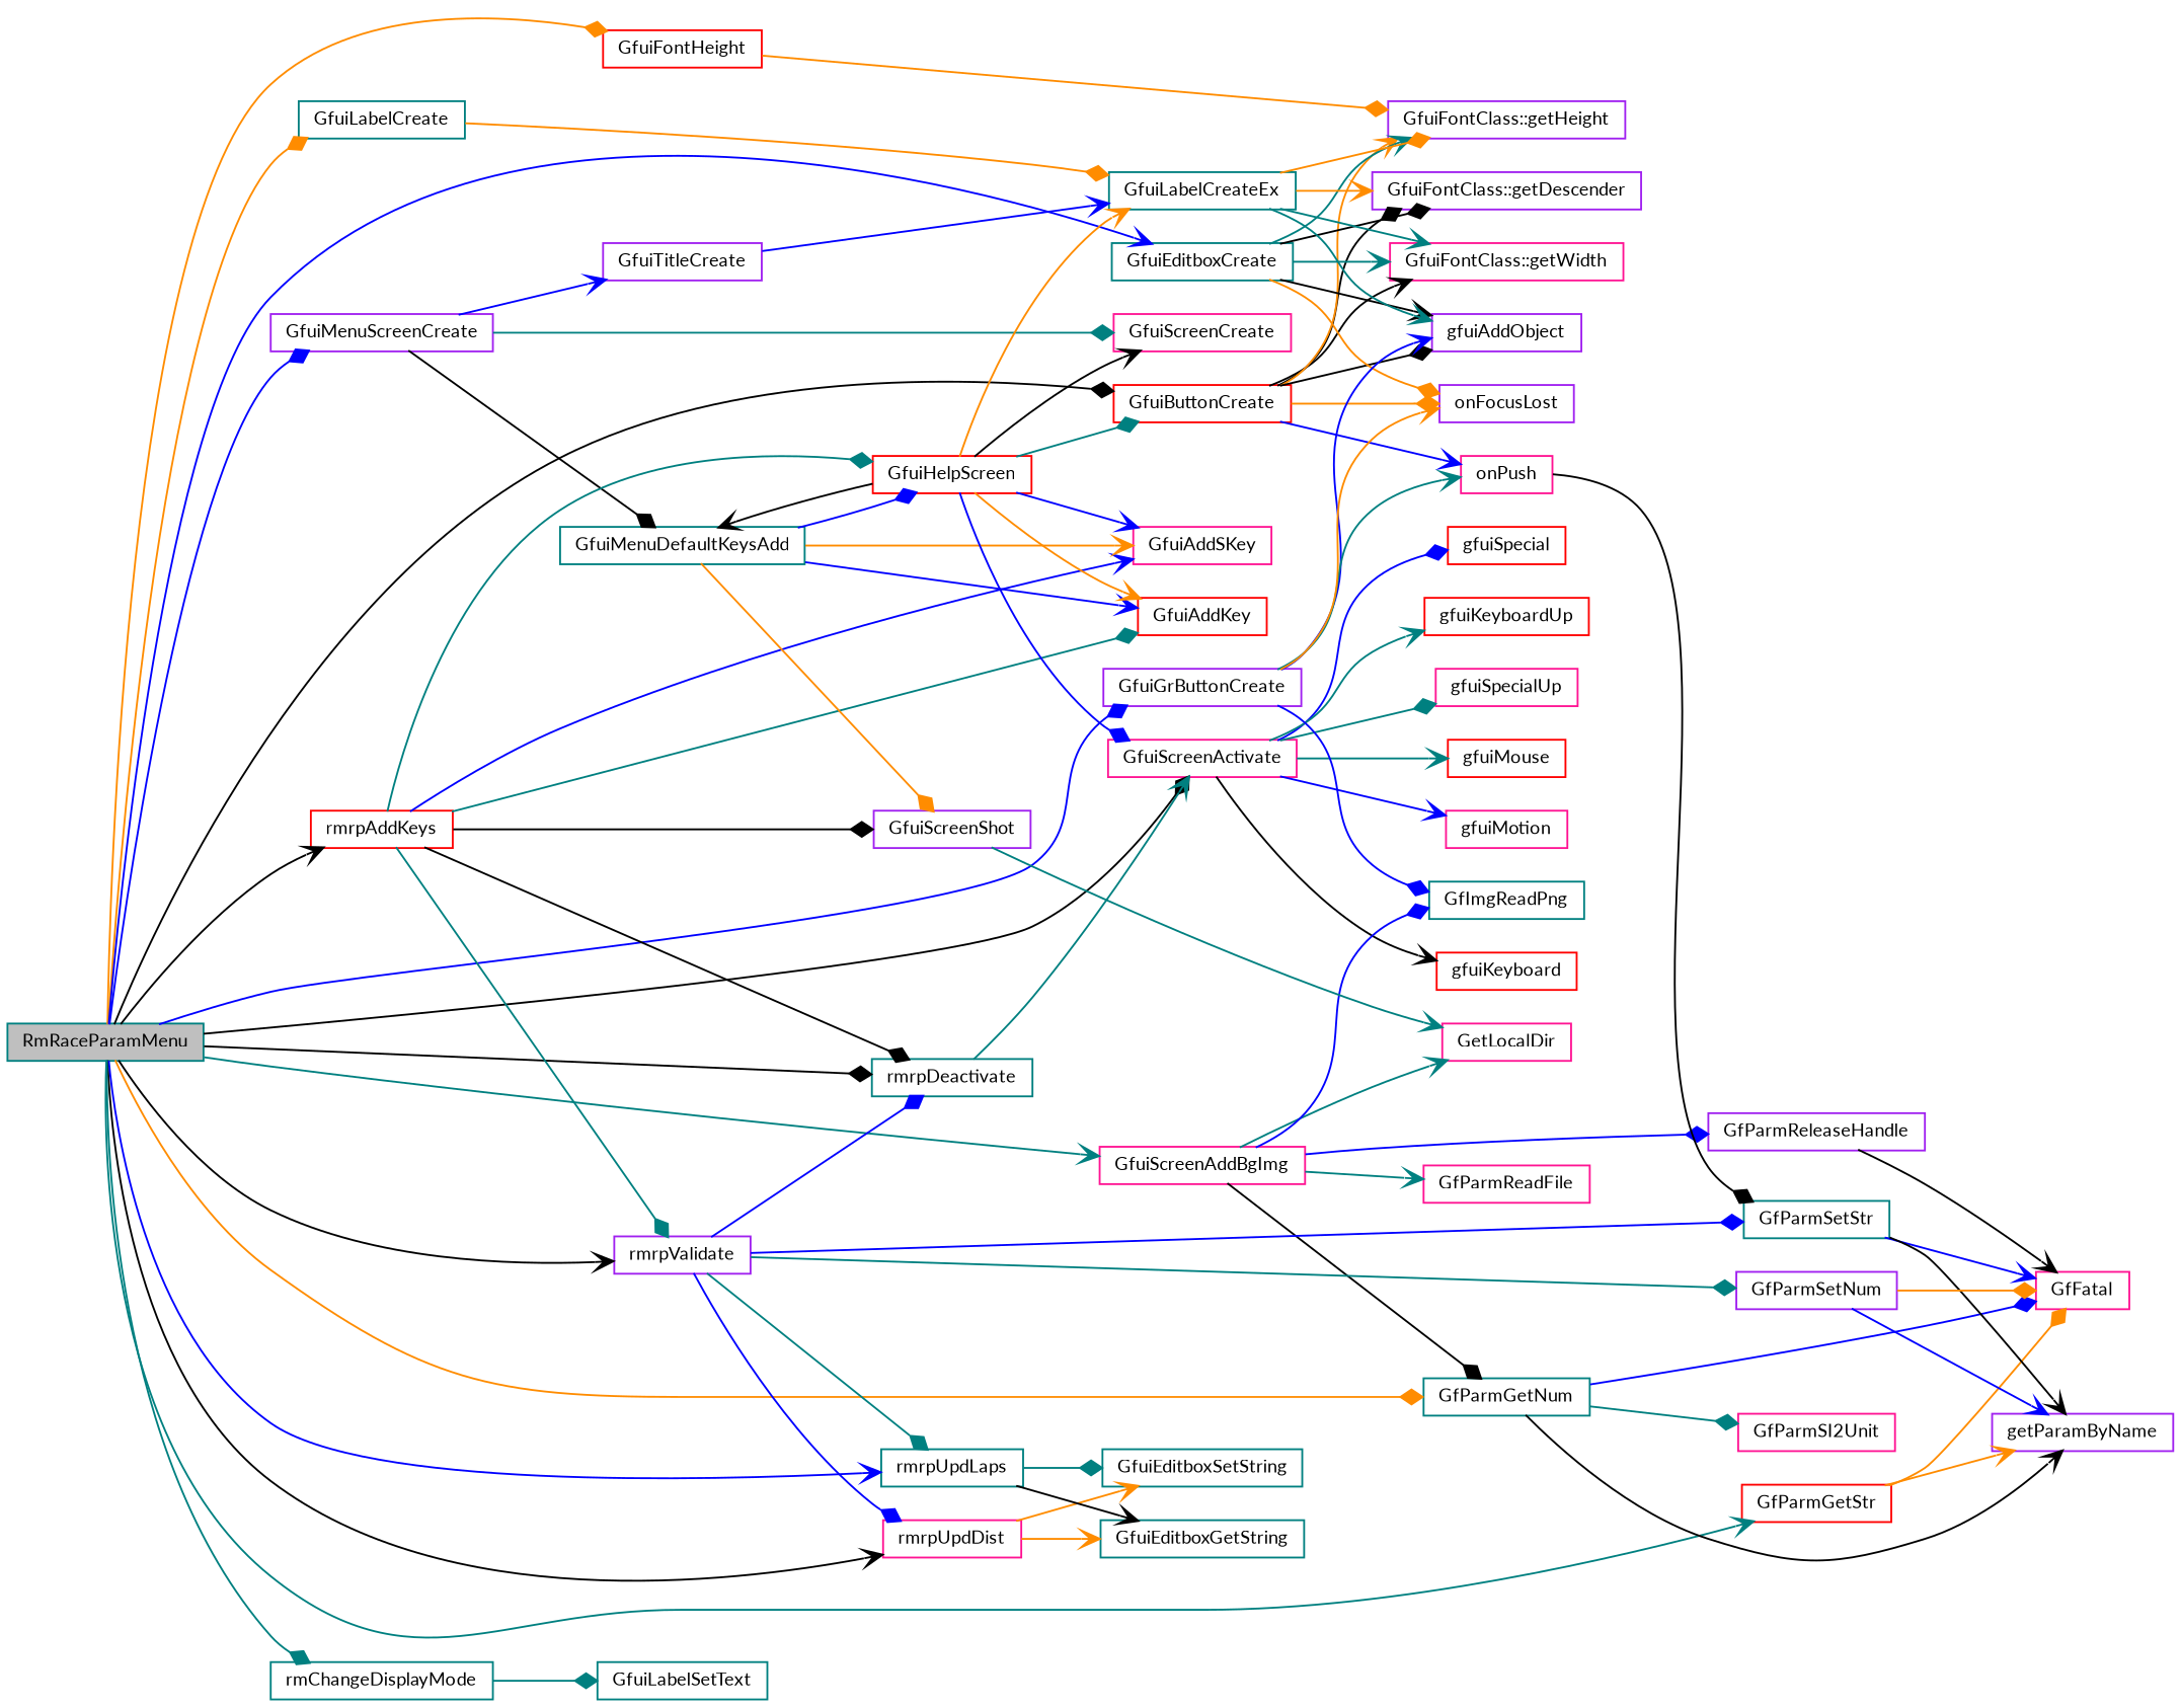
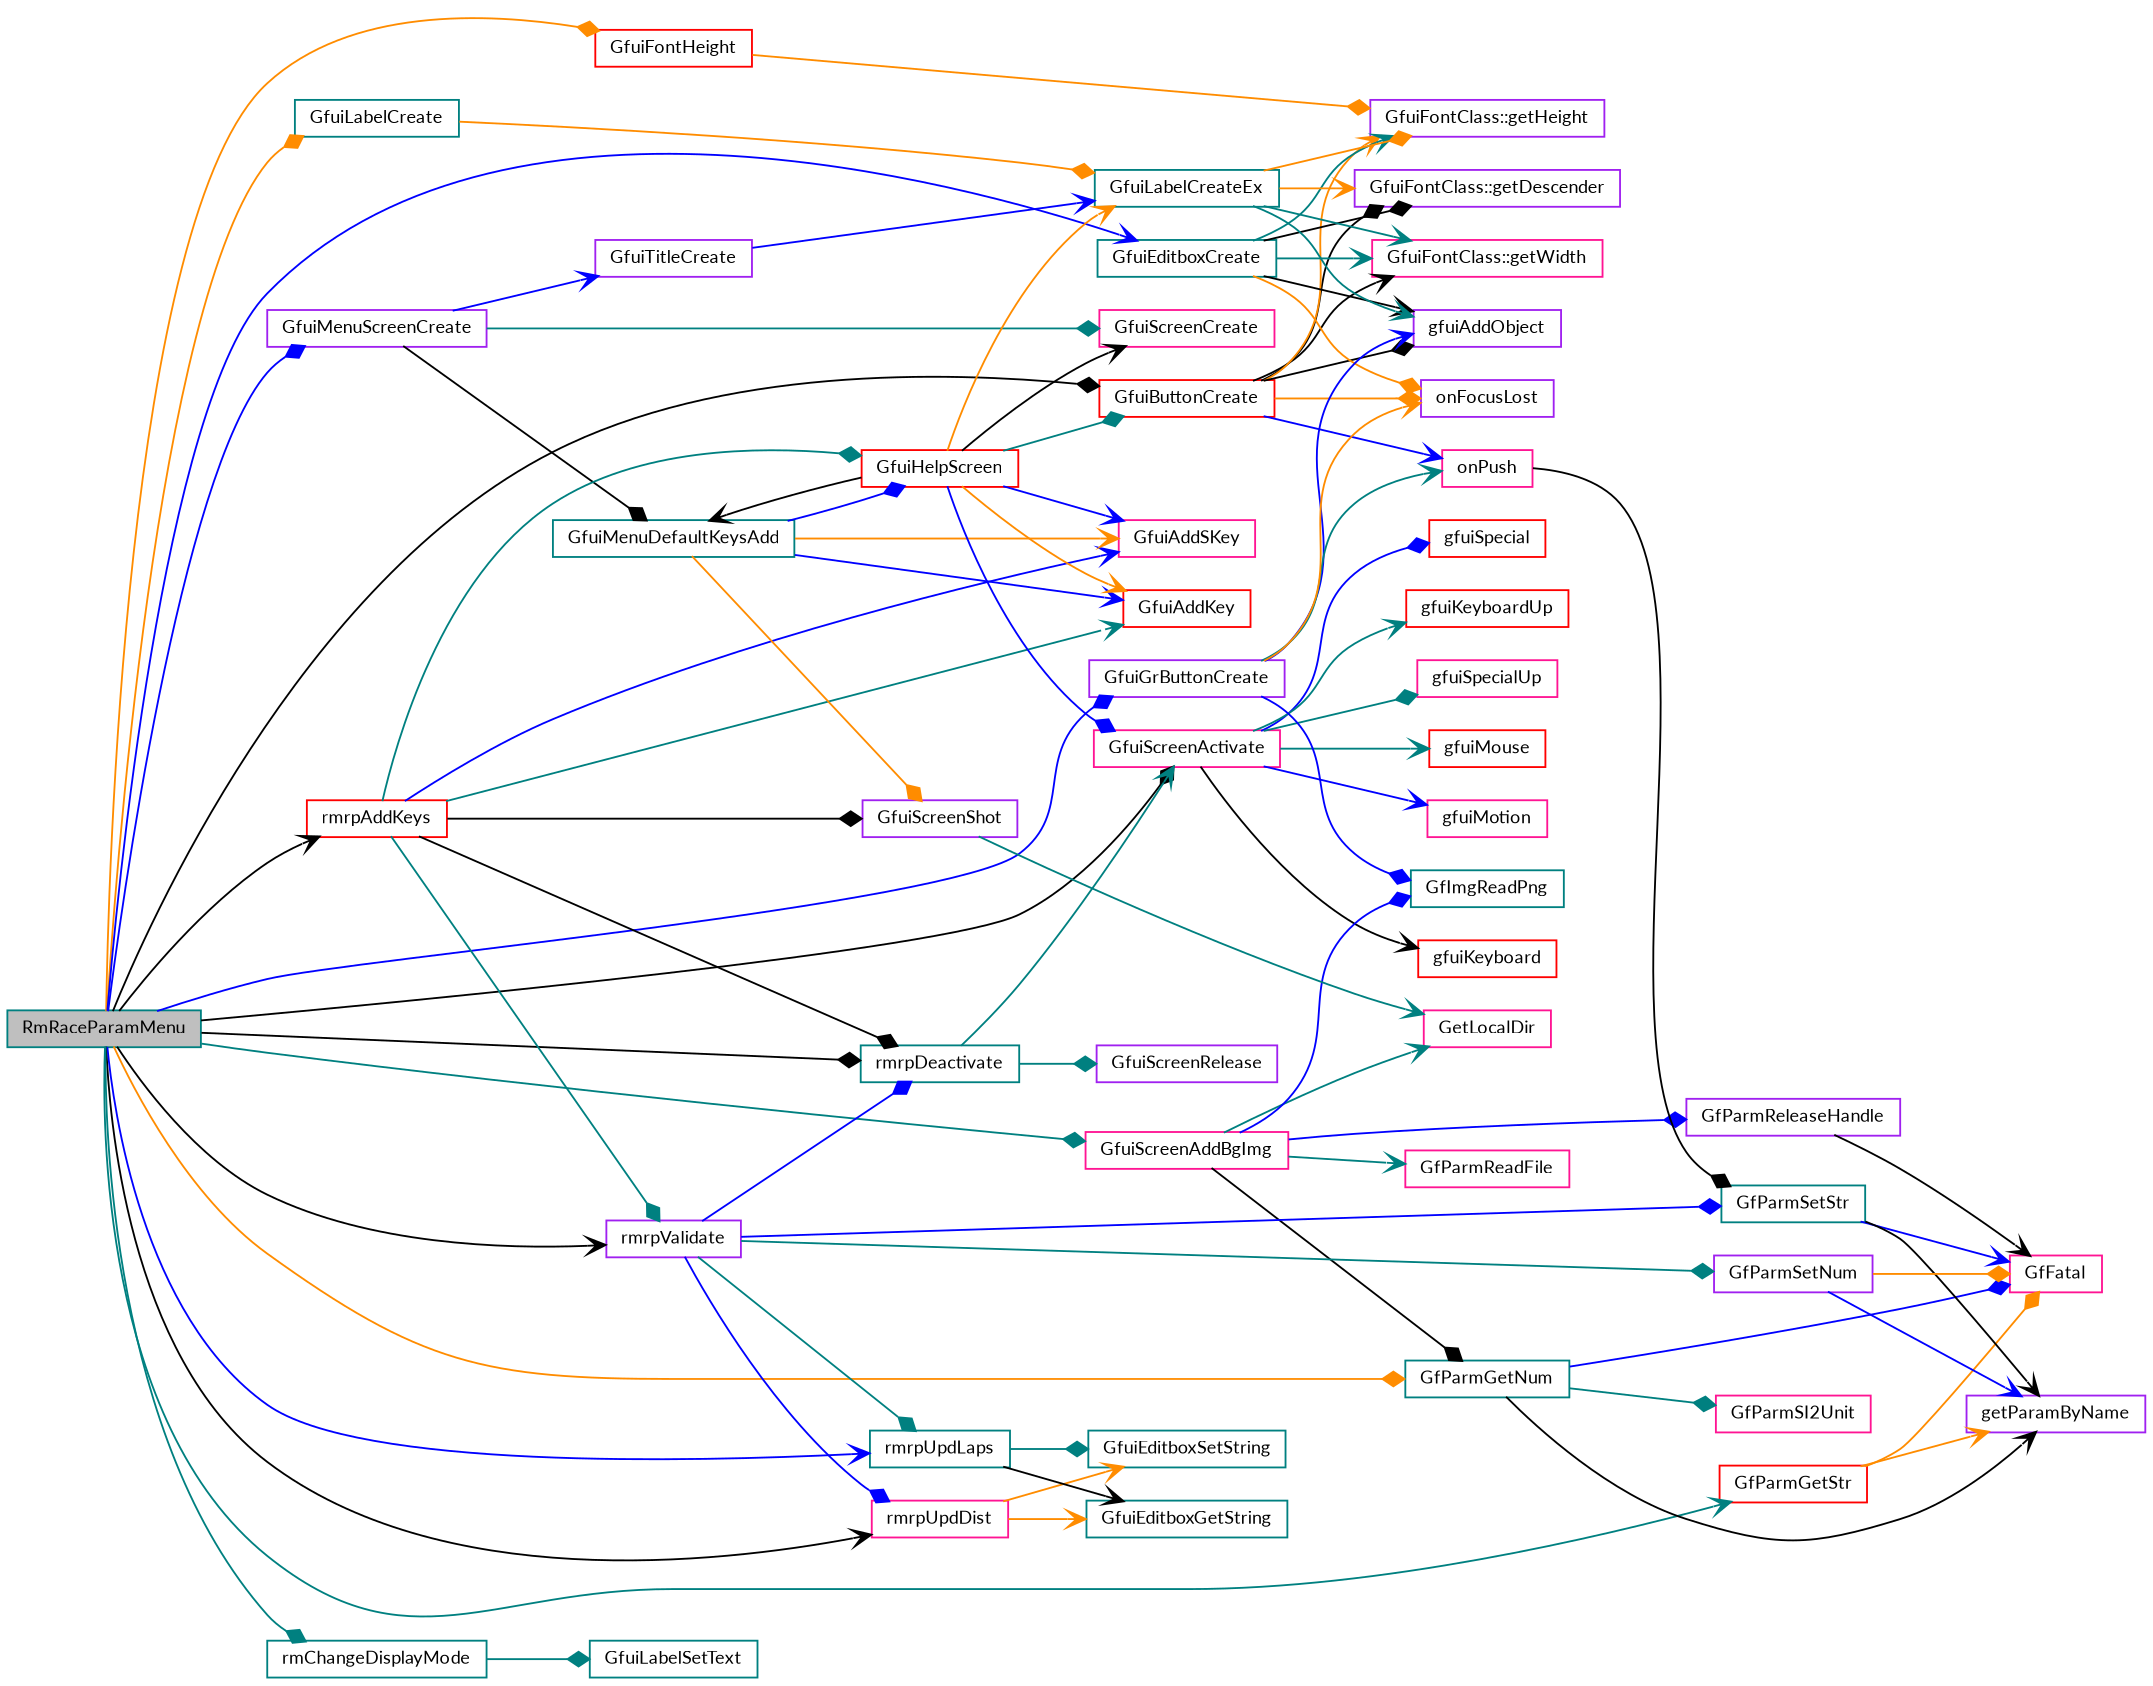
  digraph {
    fontname=Lato
    rankdir=LR
    node [color=teal fillcolor=white fontname=Lato fontsize=10 shape=record style=filled]
    edge [arrowhead=diamond color=teal fontname=Lato fontsize=10 labelfontname=Helvetica labelfontsize=10 style=solid]
    n1 [fillcolor=grey75 fontcolor=black height=0.2 label=RmRaceParamMenu width=0.4]
    n2 [color=purple height=0.2 label=GfuiMenuScreenCreate width=0.4]
    n3 [color=red height=0.2 label=GfuiButtonCreate width=0.4]
    n4 [color=deeppink height=0.2 label=GfuiScreenActivate width=0.4]
    n5 [color=deeppink height=0.2 label=GfuiScreenAddBgImg width=0.4]
    n6 [height=0.2 label=GfParmGetNum width=0.4]
    n7 [color=red height=0.2 label=GfuiFontHeight width=0.4]
    n8 [height=0.2 label=GfuiLabelCreate width=0.4]
    n9 [height=0.2 label=GfuiEditboxCreate width=0.4]
    n10 [color=deeppink height=0.2 label=rmrpUpdDist width=0.4]
    n11 [height=0.2 label=rmrpUpdLaps width=0.4]
    n12 [color=purple height=0.2 label=GfuiGrButtonCreate width=0.4]
    n13 [height=0.2 label=rmChangeDisplayMode width=0.4]
    n14 [color=red height=0.2 label=GfParmGetStr width=0.4]
    n15 [color=purple height=0.2 label=rmrpValidate width=0.4]
    n16 [height=0.2 label=rmrpDeactivate width=0.4]
    n17 [color=red height=0.2 label=rmrpAddKeys width=0.4]
    n18 [color=deeppink height=0.2 label=GfuiScreenCreate width=0.4]
    n19 [color=purple height=0.2 label=GfuiTitleCreate width=0.4]
    n20 [height=0.2 label=GfuiMenuDefaultKeysAdd width=0.4]
    n21 [color=deeppink height=0.2 label="GfuiFontClass::getWidth" width=0.4]
    n22 [color=purple height=0.2 label="GfuiFontClass::getDescender" width=0.4]
    n23 [color=purple height=0.2 label="GfuiFontClass::getHeight" width=0.4]
    n24 [color=purple height=0.2 label=gfuiAddObject width=0.4]
    n25 [color=deeppink height=0.2 label=onPush width=0.4]
    n26 [color=purple height=0.2 label=onFocusLost width=0.4]
    n27 [color=red height=0.2 label=gfuiKeyboard width=0.4]
    n28 [color=red height=0.2 label=gfuiSpecial width=0.4]
    n29 [color=red height=0.2 label=gfuiKeyboardUp width=0.4]
    n30 [color=deeppink height=0.2 label=gfuiSpecialUp width=0.4]
    n31 [color=red height=0.2 label=gfuiMouse width=0.4]
    n32 [color=deeppink height=0.2 label=gfuiMotion width=0.4]
    n33 [color=deeppink height=0.2 label=GetLocalDir width=0.4]
    n34 [color=deeppink height=0.2 label=GfParmReadFile width=0.4]
    n35 [height=0.2 label=GfImgReadPng width=0.4]
    n36 [color=purple height=0.2 label=GfParmReleaseHandle width=0.4]
    n37 [color=deeppink height=0.2 label=GfFatal width=0.4]
    n38 [color=purple height=0.2 label=getParamByName width=0.4]
    n39 [color=deeppink height=0.2 label=GfParmSI2Unit width=0.4]
    n40 [height=0.2 label=GfuiLabelCreateEx width=0.4]
    n41 [height=0.2 label=GfuiEditboxGetString width=0.4]
    n42 [height=0.2 label=GfuiEditboxSetString width=0.4]
    n43 [height=0.2 label=GfuiLabelSetText width=0.4]
    n44 [height=0.2 label=GfParmSetStr width=0.4]
    n45 [color=purple height=0.2 label=GfParmSetNum width=0.4]
+   n46 [color=purple height=0.2 label=GfuiScreenRelease width=0.4]
    n47 [color=red height=0.2 label=GfuiAddKey width=0.4]
    n48 [color=deeppink height=0.2 label=GfuiAddSKey width=0.4]
    n49 [color=red height=0.2 label=GfuiHelpScreen width=0.4]
    n50 [color=purple height=0.2 label=GfuiScreenShot width=0.4]
    n1 -> n2 [color=blue]
    n1 -> n3 [color=black]
    n1 -> n4 [color=black]
-   n1 -> n5 [arrowhead=vee]
+   n1 -> n5
    n1 -> n6 [color=darkorange]
    n1 -> n7 [color=darkorange]
    n1 -> n8 [color=darkorange]
    n1 -> n9 [arrowhead=vee color=blue]
    n1 -> n10 [arrowhead=vee color=black]
    n1 -> n11 [arrowhead=vee color=blue]
    n1 -> n12 [color=blue]
    n1 -> n13
    n1 -> n14 [arrowhead=vee]
    n1 -> n15 [arrowhead=vee color=black]
    n1 -> n16 [color=black]
    n1 -> n17 [arrowhead=vee color=black]
    n2 -> n18
    n2 -> n19 [arrowhead=vee color=blue]
    n2 -> n20 [color=black]
    n3 -> n21 [arrowhead=vee color=black]
    n3 -> n22 [color=black]
    n3 -> n23 [arrowhead=vee color=darkorange]
    n3 -> n24 [color=black]
    n3 -> n25 [arrowhead=vee color=blue]
    n3 -> n26 [color=darkorange]
    n4 -> n27 [arrowhead=vee color=black]
    n4 -> n28 [color=blue]
    n4 -> n29 [arrowhead=vee]
    n4 -> n30
    n4 -> n31 [arrowhead=vee]
    n4 -> n32 [arrowhead=vee color=blue]
    n5 -> n6 [color=black]
    n5 -> n33 [arrowhead=vee]
    n5 -> n34 [arrowhead=vee]
    n5 -> n35 [color=blue]
    n5 -> n36 [color=blue]
    n6 -> n37 [color=blue]
    n6 -> n38 [arrowhead=vee color=black]
    n6 -> n39
    n7 -> n23 [color=darkorange]
    n8 -> n40 [color=darkorange]
    n9 -> n21 [arrowhead=vee]
    n9 -> n22 [color=black]
    n9 -> n23 [arrowhead=vee]
    n9 -> n24 [arrowhead=vee color=black]
    n9 -> n26 [color=darkorange]
    n10 -> n41 [arrowhead=vee color=darkorange]
    n10 -> n42 [arrowhead=vee color=darkorange]
    n11 -> n41 [arrowhead=vee color=black]
    n11 -> n42
    n12 -> n24 [arrowhead=vee color=blue]
    n12 -> n25 [arrowhead=vee]
    n12 -> n26 [arrowhead=vee color=darkorange]
    n12 -> n35 [color=blue]
    n13 -> n43
    n14 -> n37 [color=darkorange]
    n14 -> n38 [arrowhead=vee color=darkorange]
    n15 -> n10 [color=blue]
    n15 -> n11
    n15 -> n16 [color=blue]
    n15 -> n44 [color=blue]
    n15 -> n45
    n16 -> n4 [arrowhead=vee]
+   n16 -> n46
    n17 -> n15
    n17 -> n16 [color=black]
-   n17 -> n47
+   n17 -> n47 [arrowhead=vee]
    n17 -> n48 [arrowhead=vee color=blue]
    n17 -> n49
    n17 -> n50 [color=black]
    n19 -> n40 [arrowhead=vee color=blue]
    n20 -> n47 [arrowhead=vee color=blue]
    n20 -> n48 [arrowhead=vee color=darkorange]
    n20 -> n49 [color=blue]
    n20 -> n50 [color=darkorange]
    n25 -> n44 [color=black]
    n36 -> n37 [arrowhead=vee color=black]
    n40 -> n21 [arrowhead=vee]
    n40 -> n22 [arrowhead=vee color=darkorange]
    n40 -> n23 [color=darkorange]
    n40 -> n24 [arrowhead=vee]
    n44 -> n37 [arrowhead=vee color=blue]
    n44 -> n38 [arrowhead=vee color=black]
    n45 -> n37 [color=darkorange]
    n45 -> n38 [arrowhead=vee color=blue]
    n49 -> n3
    n49 -> n4 [color=blue]
    n49 -> n18 [arrowhead=vee color=black]
    n49 -> n20 [arrowhead=vee color=black]
    n49 -> n40 [arrowhead=vee color=darkorange]
    n49 -> n47 [arrowhead=vee color=darkorange]
    n49 -> n48 [arrowhead=vee color=blue]
    n50 -> n33 [arrowhead=vee]
  }
